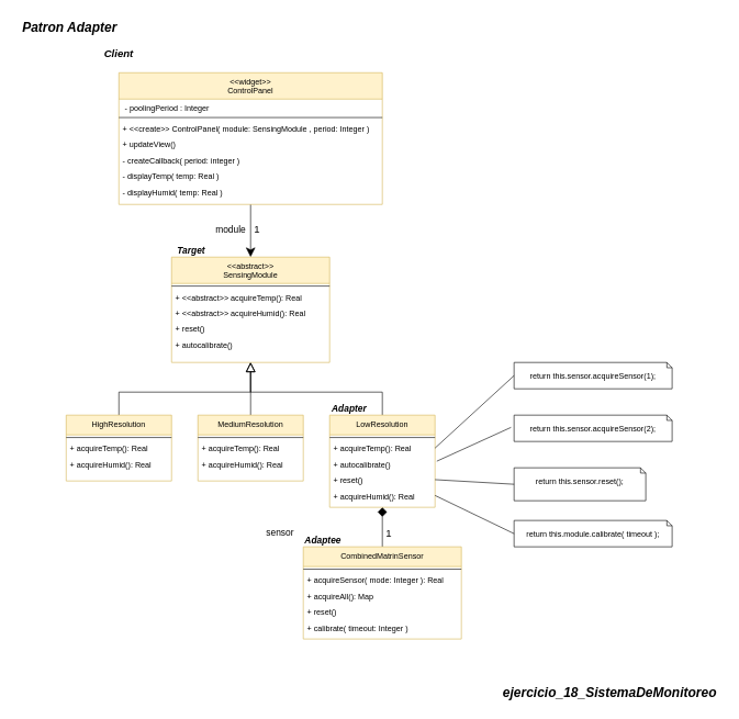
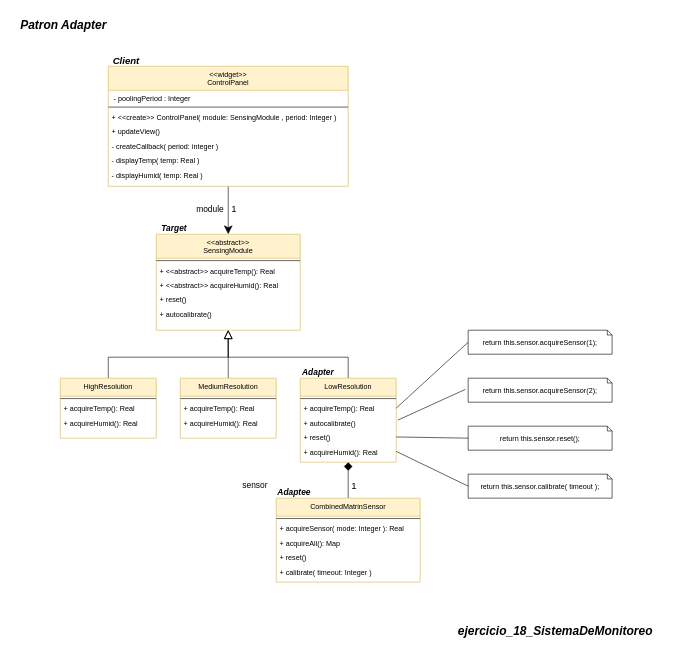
  <mxCell id="0" />
  <mxCell id="1" parent="0" />
  <mxCell id="2" value="&lt;b style=&quot;&quot;&gt;&lt;i&gt;&lt;font style=&quot;font-size: 20px;&quot;&gt;Patron Adapter&lt;/font&gt;&lt;/i&gt;&lt;/b&gt;" style="text;html=1;align=center;verticalAlign=middle;resizable=0;points=[];autosize=1;strokeColor=none;fillColor=none;" vertex="1" parent="1"><mxGeometry x="20" y="20" width="170" height="40" as="geometry" /></mxCell>
  <mxCell id="3" style="edgeStyle=orthogonalEdgeStyle;rounded=0;orthogonalLoop=1;jettySize=auto;html=1;endSize=12;startSize=12;" edge="1" parent="1" source="4" target="12"><mxGeometry relative="1" as="geometry" /></mxCell>
  <mxCell id="4" value="&lt;&lt;widget&gt;&gt;&#10;ControlPanel" style="swimlane;fontStyle=0;align=center;verticalAlign=top;childLayout=stackLayout;horizontal=1;startSize=40;horizontalStack=0;resizeParent=1;resizeLast=0;collapsible=1;marginBottom=0;rounded=0;shadow=0;strokeWidth=1;fillColor=#fff2cc;strokeColor=#d6b656;" vertex="1" parent="1"><mxGeometry x="180" y="110" width="400" height="200" as="geometry"><mxRectangle x="110" y="-20" width="160" height="26" as="alternateBounds" /></mxGeometry></mxCell>
  <mxCell id="5" value=" - poolingPeriod : Integer" style="text;align=left;verticalAlign=top;spacingLeft=4;spacingRight=4;overflow=hidden;rotatable=0;points=[[0,0.5],[1,0.5]];portConstraint=eastwest;rounded=0;shadow=0;html=0;" vertex="1" parent="4"><mxGeometry y="40" width="400" height="24" as="geometry" /></mxCell>
  <mxCell id="6" value="" style="line;html=1;strokeWidth=1;align=left;verticalAlign=middle;spacingTop=-1;spacingLeft=3;spacingRight=3;rotatable=0;labelPosition=right;points=[];portConstraint=eastwest;" vertex="1" parent="4"><mxGeometry y="64" width="400" height="8" as="geometry" /></mxCell>
  <mxCell id="7" value="+ &lt;&lt;create&gt;&gt; ControlPanel( module: SensingModule , period: Integer )" style="text;align=left;verticalAlign=top;spacingLeft=4;spacingRight=4;overflow=hidden;rotatable=0;points=[[0,0.5],[1,0.5]];portConstraint=eastwest;rounded=0;shadow=0;html=0;" vertex="1" parent="4"><mxGeometry y="72" width="400" height="24" as="geometry" /></mxCell>
  <mxCell id="8" value="+ updateView()" style="text;align=left;verticalAlign=top;spacingLeft=4;spacingRight=4;overflow=hidden;rotatable=0;points=[[0,0.5],[1,0.5]];portConstraint=eastwest;rounded=0;shadow=0;html=0;" vertex="1" parent="4"><mxGeometry y="96" width="400" height="24" as="geometry" /></mxCell>
  <mxCell id="9" value="- createCallback( period: integer )" style="text;align=left;verticalAlign=top;spacingLeft=4;spacingRight=4;overflow=hidden;rotatable=0;points=[[0,0.5],[1,0.5]];portConstraint=eastwest;rounded=0;shadow=0;html=0;" vertex="1" parent="4"><mxGeometry y="120" width="400" height="24" as="geometry" /></mxCell>
  <mxCell id="10" value="- displayTemp( temp: Real )" style="text;align=left;verticalAlign=top;spacingLeft=4;spacingRight=4;overflow=hidden;rotatable=0;points=[[0,0.5],[1,0.5]];portConstraint=eastwest;rounded=0;shadow=0;html=0;" vertex="1" parent="4"><mxGeometry y="144" width="400" height="24" as="geometry" /></mxCell>
  <mxCell id="11" value="- displayHumid( temp: Real )" style="text;align=left;verticalAlign=top;spacingLeft=4;spacingRight=4;overflow=hidden;rotatable=0;points=[[0,0.5],[1,0.5]];portConstraint=eastwest;rounded=0;shadow=0;html=0;" vertex="1" parent="4"><mxGeometry y="168" width="400" height="24" as="geometry" /></mxCell>
  <mxCell id="12" value="&lt;&lt;abstract&gt;&gt;&#10;SensingModule" style="swimlane;fontStyle=0;align=center;verticalAlign=top;childLayout=stackLayout;horizontal=1;startSize=40;horizontalStack=0;resizeParent=1;resizeLast=0;collapsible=1;marginBottom=0;rounded=0;shadow=0;strokeWidth=1;fillColor=#fff2cc;strokeColor=#d6b656;" vertex="1" parent="1"><mxGeometry x="260" y="390" width="240" height="160" as="geometry"><mxRectangle x="110" y="-20" width="160" height="26" as="alternateBounds" /></mxGeometry></mxCell>
  <mxCell id="13" value="" style="line;html=1;strokeWidth=1;align=left;verticalAlign=middle;spacingTop=-1;spacingLeft=3;spacingRight=3;rotatable=0;labelPosition=right;points=[];portConstraint=eastwest;" vertex="1" parent="12"><mxGeometry y="40" width="240" height="8" as="geometry" /></mxCell>
  <mxCell id="14" value="+ &lt;&lt;abstract&gt;&gt; acquireTemp(): Real" style="text;align=left;verticalAlign=top;spacingLeft=4;spacingRight=4;overflow=hidden;rotatable=0;points=[[0,0.5],[1,0.5]];portConstraint=eastwest;rounded=0;shadow=0;html=0;" vertex="1" parent="12"><mxGeometry y="48" width="240" height="24" as="geometry" /></mxCell>
  <mxCell id="15" value="+ &lt;&lt;abstract&gt;&gt; acquireHumid(): Real" style="text;align=left;verticalAlign=top;spacingLeft=4;spacingRight=4;overflow=hidden;rotatable=0;points=[[0,0.5],[1,0.5]];portConstraint=eastwest;rounded=0;shadow=0;html=0;" vertex="1" parent="12"><mxGeometry y="72" width="240" height="24" as="geometry" /></mxCell>
  <mxCell id="16" value="+ reset()" style="text;align=left;verticalAlign=top;spacingLeft=4;spacingRight=4;overflow=hidden;rotatable=0;points=[[0,0.5],[1,0.5]];portConstraint=eastwest;rounded=0;shadow=0;html=0;" vertex="1" parent="12"><mxGeometry y="96" width="240" height="24" as="geometry" /></mxCell>
  <mxCell id="17" value="+ autocalibrate()" style="text;align=left;verticalAlign=top;spacingLeft=4;spacingRight=4;overflow=hidden;rotatable=0;points=[[0,0.5],[1,0.5]];portConstraint=eastwest;rounded=0;shadow=0;html=0;" vertex="1" parent="12"><mxGeometry y="120" width="240" height="24" as="geometry" /></mxCell>
  <mxCell id="18" style="edgeStyle=orthogonalEdgeStyle;rounded=0;orthogonalLoop=1;jettySize=auto;html=1;endSize=12;startSize=12;endArrow=block;endFill=0;" edge="1" parent="1" source="19" target="12"><mxGeometry relative="1" as="geometry" /></mxCell>
  <mxCell id="19" value="HighResolution" style="swimlane;fontStyle=0;align=center;verticalAlign=top;childLayout=stackLayout;horizontal=1;startSize=30;horizontalStack=0;resizeParent=1;resizeLast=0;collapsible=1;marginBottom=0;rounded=0;shadow=0;strokeWidth=1;fillColor=#fff2cc;strokeColor=#d6b656;" vertex="1" parent="1"><mxGeometry x="100" y="630" width="160" height="100" as="geometry"><mxRectangle x="110" y="-20" width="160" height="26" as="alternateBounds" /></mxGeometry></mxCell>
  <mxCell id="20" value="" style="line;html=1;strokeWidth=1;align=left;verticalAlign=middle;spacingTop=-1;spacingLeft=3;spacingRight=3;rotatable=0;labelPosition=right;points=[];portConstraint=eastwest;" vertex="1" parent="19"><mxGeometry y="30" width="160" height="8" as="geometry" /></mxCell>
  <mxCell id="21" value="+ acquireTemp(): Real" style="text;align=left;verticalAlign=top;spacingLeft=4;spacingRight=4;overflow=hidden;rotatable=0;points=[[0,0.5],[1,0.5]];portConstraint=eastwest;rounded=0;shadow=0;html=0;" vertex="1" parent="19"><mxGeometry y="38" width="160" height="24" as="geometry" /></mxCell>
  <mxCell id="22" value="+ acquireHumid(): Real" style="text;align=left;verticalAlign=top;spacingLeft=4;spacingRight=4;overflow=hidden;rotatable=0;points=[[0,0.5],[1,0.5]];portConstraint=eastwest;rounded=0;shadow=0;html=0;" vertex="1" parent="19"><mxGeometry y="62" width="160" height="24" as="geometry" /></mxCell>
  <mxCell id="23" style="edgeStyle=orthogonalEdgeStyle;rounded=0;orthogonalLoop=1;jettySize=auto;html=1;endSize=12;startSize=12;endArrow=block;endFill=0;" edge="1" parent="1" source="24" target="12"><mxGeometry relative="1" as="geometry" /></mxCell>
  <mxCell id="24" value="MediumResolution" style="swimlane;fontStyle=0;align=center;verticalAlign=top;childLayout=stackLayout;horizontal=1;startSize=30;horizontalStack=0;resizeParent=1;resizeLast=0;collapsible=1;marginBottom=0;rounded=0;shadow=0;strokeWidth=1;fillColor=#fff2cc;strokeColor=#d6b656;" vertex="1" parent="1"><mxGeometry x="300" y="630" width="160" height="100" as="geometry"><mxRectangle x="110" y="-20" width="160" height="26" as="alternateBounds" /></mxGeometry></mxCell>
  <mxCell id="25" value="" style="line;html=1;strokeWidth=1;align=left;verticalAlign=middle;spacingTop=-1;spacingLeft=3;spacingRight=3;rotatable=0;labelPosition=right;points=[];portConstraint=eastwest;" vertex="1" parent="24"><mxGeometry y="30" width="160" height="8" as="geometry" /></mxCell>
  <mxCell id="26" value="+ acquireTemp(): Real" style="text;align=left;verticalAlign=top;spacingLeft=4;spacingRight=4;overflow=hidden;rotatable=0;points=[[0,0.5],[1,0.5]];portConstraint=eastwest;rounded=0;shadow=0;html=0;" vertex="1" parent="24"><mxGeometry y="38" width="160" height="24" as="geometry" /></mxCell>
  <mxCell id="27" value="+ acquireHumid(): Real" style="text;align=left;verticalAlign=top;spacingLeft=4;spacingRight=4;overflow=hidden;rotatable=0;points=[[0,0.5],[1,0.5]];portConstraint=eastwest;rounded=0;shadow=0;html=0;" vertex="1" parent="24"><mxGeometry y="62" width="160" height="26" as="geometry" /></mxCell>
  <mxCell id="28" value="module" style="text;html=1;align=center;verticalAlign=middle;whiteSpace=wrap;rounded=0;fontSize=14;" vertex="1" parent="1"><mxGeometry x="320" y="340" width="60" height="15" as="geometry" /></mxCell>
  <mxCell id="29" value="1" style="text;html=1;align=center;verticalAlign=middle;whiteSpace=wrap;rounded=0;fontSize=16;" vertex="1" parent="1"><mxGeometry x="380" y="340" width="20" height="15" as="geometry" /></mxCell>
  <mxCell id="30" style="edgeStyle=orthogonalEdgeStyle;rounded=0;orthogonalLoop=1;jettySize=auto;html=1;endSize=12;startSize=12;endArrow=diamond;" edge="1" parent="1" source="31" target="39"><mxGeometry relative="1" as="geometry" /></mxCell>
  <mxCell id="31" value="CombinedMatrinSensor" style="swimlane;fontStyle=0;align=center;verticalAlign=top;childLayout=stackLayout;horizontal=1;startSize=30;horizontalStack=0;resizeParent=1;resizeLast=0;collapsible=1;marginBottom=0;rounded=0;shadow=0;strokeWidth=1;fillColor=#fff2cc;strokeColor=#d6b656;" vertex="1" parent="1"><mxGeometry x="460" y="830" width="240" height="140" as="geometry"><mxRectangle x="110" y="-20" width="160" height="26" as="alternateBounds" /></mxGeometry></mxCell>
  <mxCell id="32" value="" style="line;html=1;strokeWidth=1;align=left;verticalAlign=middle;spacingTop=-1;spacingLeft=3;spacingRight=3;rotatable=0;labelPosition=right;points=[];portConstraint=eastwest;" vertex="1" parent="31"><mxGeometry y="30" width="240" height="8" as="geometry" /></mxCell>
  <mxCell id="33" value="+ acquireSensor( mode: Integer ): Real" style="text;align=left;verticalAlign=top;spacingLeft=4;spacingRight=4;overflow=hidden;rotatable=0;points=[[0,0.5],[1,0.5]];portConstraint=eastwest;rounded=0;shadow=0;html=0;" vertex="1" parent="31"><mxGeometry y="38" width="240" height="24" as="geometry" /></mxCell>
  <mxCell id="34" value="+ acquireAll(): Map" style="text;align=left;verticalAlign=top;spacingLeft=4;spacingRight=4;overflow=hidden;rotatable=0;points=[[0,0.5],[1,0.5]];portConstraint=eastwest;rounded=0;shadow=0;html=0;" vertex="1" parent="31"><mxGeometry y="62" width="240" height="24" as="geometry" /></mxCell>
  <mxCell id="35" value="+ reset()" style="text;align=left;verticalAlign=top;spacingLeft=4;spacingRight=4;overflow=hidden;rotatable=0;points=[[0,0.5],[1,0.5]];portConstraint=eastwest;rounded=0;shadow=0;html=0;" vertex="1" parent="31"><mxGeometry y="86" width="240" height="24" as="geometry" /></mxCell>
  <mxCell id="36" value="+ calibrate( timeout: Integer )" style="text;align=left;verticalAlign=top;spacingLeft=4;spacingRight=4;overflow=hidden;rotatable=0;points=[[0,0.5],[1,0.5]];portConstraint=eastwest;rounded=0;shadow=0;html=0;" vertex="1" parent="31"><mxGeometry y="110" width="240" height="24" as="geometry" /></mxCell>
  <mxCell id="37" value="&lt;span style=&quot;font-size: 20px;&quot;&gt;&lt;b&gt;&lt;i&gt;ejercicio_18_SistemaDeMonitoreo&lt;/i&gt;&lt;/b&gt;&lt;/span&gt;" style="text;html=1;align=center;verticalAlign=middle;resizable=0;points=[];autosize=1;strokeColor=none;fillColor=none;" vertex="1" parent="1"><mxGeometry x="750" y="1030" width="350" height="40" as="geometry" /></mxCell>
  <mxCell id="38" style="edgeStyle=orthogonalEdgeStyle;rounded=0;orthogonalLoop=1;jettySize=auto;html=1;endSize=12;startSize=12;endArrow=block;endFill=0;" edge="1" parent="1" source="39" target="12"><mxGeometry relative="1" as="geometry" /></mxCell>
  <mxCell id="39" value="LowResolution" style="swimlane;fontStyle=0;align=center;verticalAlign=top;childLayout=stackLayout;horizontal=1;startSize=30;horizontalStack=0;resizeParent=1;resizeLast=0;collapsible=1;marginBottom=0;rounded=0;shadow=0;strokeWidth=1;fillColor=#fff2cc;strokeColor=#d6b656;" vertex="1" parent="1"><mxGeometry x="500" y="630" width="160" height="140" as="geometry"><mxRectangle x="110" y="-20" width="160" height="26" as="alternateBounds" /></mxGeometry></mxCell>
  <mxCell id="40" value="" style="line;html=1;strokeWidth=1;align=left;verticalAlign=middle;spacingTop=-1;spacingLeft=3;spacingRight=3;rotatable=0;labelPosition=right;points=[];portConstraint=eastwest;" vertex="1" parent="39"><mxGeometry y="30" width="160" height="8" as="geometry" /></mxCell>
  <mxCell id="41" value="+ acquireTemp(): Real" style="text;align=left;verticalAlign=top;spacingLeft=4;spacingRight=4;overflow=hidden;rotatable=0;points=[[0,0.5],[1,0.5]];portConstraint=eastwest;rounded=0;shadow=0;html=0;" vertex="1" parent="39"><mxGeometry y="38" width="160" height="24" as="geometry" /></mxCell>
  <mxCell id="42" value="+ autocalibrate()" style="text;align=left;verticalAlign=top;spacingLeft=4;spacingRight=4;overflow=hidden;rotatable=0;points=[[0,0.5],[1,0.5]];portConstraint=eastwest;rounded=0;shadow=0;html=0;" vertex="1" parent="39"><mxGeometry y="62" width="160" height="24" as="geometry" /></mxCell>
  <mxCell id="43" value="+ reset()" style="text;align=left;verticalAlign=top;spacingLeft=4;spacingRight=4;overflow=hidden;rotatable=0;points=[[0,0.5],[1,0.5]];portConstraint=eastwest;rounded=0;shadow=0;html=0;" vertex="1" parent="39"><mxGeometry y="86" width="160" height="24" as="geometry" /></mxCell>
  <mxCell id="44" value="+ acquireHumid(): Real" style="text;align=left;verticalAlign=top;spacingLeft=4;spacingRight=4;overflow=hidden;rotatable=0;points=[[0,0.5],[1,0.5]];portConstraint=eastwest;rounded=0;shadow=0;html=0;" vertex="1" parent="39"><mxGeometry y="110" width="160" height="24" as="geometry" /></mxCell>
  <mxCell id="45" value="return this.sensor.acquireSensor(1);" style="shape=note2;boundedLbl=1;whiteSpace=wrap;html=1;size=8;verticalAlign=top;align=center;" vertex="1" parent="1"><mxGeometry x="780" y="550" width="240" height="40" as="geometry" /></mxCell>
  <mxCell id="46" value="return this.sensor.acquireSensor(2);" style="shape=note2;boundedLbl=1;whiteSpace=wrap;html=1;size=8;verticalAlign=top;align=center;" vertex="1" parent="1"><mxGeometry x="780" y="630" width="240" height="40" as="geometry" /></mxCell>
- <mxCell id="47" value="return this.sensor.reset();" style="shape=note2;boundedLbl=1;whiteSpace=wrap;html=1;size=8;verticalAlign=top;align=center;" vertex="1" parent="1"><mxGeometry x="780" y="710" width="200" height="50" as="geometry" /></mxCell>
- <mxCell id="48" value="return this.module.calibrate( timeout );" style="shape=note2;boundedLbl=1;whiteSpace=wrap;html=1;size=8;verticalAlign=top;align=center;" vertex="1" parent="1"><mxGeometry x="780" y="790" width="240" height="40" as="geometry" /></mxCell>
+ <mxCell id="47" value="return this.sensor.reset();" style="shape=note2;boundedLbl=1;whiteSpace=wrap;html=1;size=8;verticalAlign=top;align=center;" vertex="1" parent="1"><mxGeometry x="780" y="710" width="240" height="40" as="geometry" /></mxCell>
+ <mxCell id="48" value="return this.sensor.calibrate( timeout );" style="shape=note2;boundedLbl=1;whiteSpace=wrap;html=1;size=8;verticalAlign=top;align=center;" vertex="1" parent="1"><mxGeometry x="780" y="790" width="240" height="40" as="geometry" /></mxCell>
  <mxCell id="49" value="" style="edgeStyle=none;orthogonalLoop=1;jettySize=auto;html=1;rounded=0;entryX=0;entryY=0.5;entryDx=0;entryDy=0;entryPerimeter=0;exitX=1;exitY=0.5;exitDx=0;exitDy=0;endArrow=none;endFill=0;" edge="1" parent="1" source="41" target="45"><mxGeometry width="100" relative="1" as="geometry"><mxPoint x="620" y="590" as="sourcePoint" /><mxPoint x="720" y="590" as="targetPoint" /><Array as="points" /></mxGeometry></mxCell>
  <mxCell id="50" value="" style="edgeStyle=none;orthogonalLoop=1;jettySize=auto;html=1;rounded=0;entryX=-0.019;entryY=0.465;entryDx=0;entryDy=0;entryPerimeter=0;exitX=1.017;exitY=0.331;exitDx=0;exitDy=0;endArrow=none;endFill=0;exitPerimeter=0;" edge="1" parent="1" source="42" target="46"><mxGeometry width="100" relative="1" as="geometry"><mxPoint x="670" y="690" as="sourcePoint" /><mxPoint x="790" y="580" as="targetPoint" /><Array as="points" /></mxGeometry></mxCell>
  <mxCell id="51" value="" style="edgeStyle=none;orthogonalLoop=1;jettySize=auto;html=1;rounded=0;entryX=0;entryY=0.5;entryDx=0;entryDy=0;entryPerimeter=0;exitX=1;exitY=0.5;exitDx=0;exitDy=0;endArrow=none;endFill=0;" edge="1" parent="1" source="43" target="47"><mxGeometry width="100" relative="1" as="geometry"><mxPoint x="673" y="710" as="sourcePoint" /><mxPoint x="785" y="659" as="targetPoint" /><Array as="points" /></mxGeometry></mxCell>
  <mxCell id="52" value="" style="edgeStyle=none;orthogonalLoop=1;jettySize=auto;html=1;rounded=0;entryX=0;entryY=0.5;entryDx=0;entryDy=0;entryPerimeter=0;exitX=1;exitY=0.5;exitDx=0;exitDy=0;endArrow=none;endFill=0;" edge="1" parent="1" source="44" target="48"><mxGeometry width="100" relative="1" as="geometry"><mxPoint x="670" y="738" as="sourcePoint" /><mxPoint x="790" y="740" as="targetPoint" /><Array as="points" /></mxGeometry></mxCell>
  <mxCell id="53" value="sensor" style="text;html=1;align=center;verticalAlign=middle;whiteSpace=wrap;rounded=0;fontSize=14;" vertex="1" parent="1"><mxGeometry x="400" y="800" width="50" height="15" as="geometry" /></mxCell>
  <mxCell id="54" value="1" style="text;html=1;align=center;verticalAlign=middle;whiteSpace=wrap;rounded=0;fontSize=16;" vertex="1" parent="1"><mxGeometry x="580" y="802.5" width="20" height="15" as="geometry" /></mxCell>
  <mxCell id="55" value="&lt;b style=&quot;font-size: 14px;&quot;&gt;&lt;i style=&quot;font-size: 14px;&quot;&gt;Adapter&lt;/i&gt;&lt;/b&gt;" style="text;html=1;align=center;verticalAlign=middle;whiteSpace=wrap;rounded=0;fontSize=14;" vertex="1" parent="1"><mxGeometry x="500" y="610" width="60" height="20" as="geometry" /></mxCell>
  <mxCell id="56" value="&lt;b style=&quot;font-size: 14px;&quot;&gt;&lt;i style=&quot;font-size: 14px;&quot;&gt;Adaptee&lt;/i&gt;&lt;/b&gt;" style="text;html=1;align=center;verticalAlign=middle;whiteSpace=wrap;rounded=0;fontSize=14;" vertex="1" parent="1"><mxGeometry x="460" y="810" width="60" height="20" as="geometry" /></mxCell>
  <mxCell id="57" value="&lt;b style=&quot;font-size: 14px;&quot;&gt;&lt;i style=&quot;font-size: 14px;&quot;&gt;Target&lt;/i&gt;&lt;/b&gt;" style="text;html=1;align=center;verticalAlign=middle;whiteSpace=wrap;rounded=0;fontSize=14;" vertex="1" parent="1"><mxGeometry x="260" y="370" width="60" height="20" as="geometry" /></mxCell>
- <mxCell id="58" value="&lt;b style=&quot;font-size: 16px;&quot;&gt;&lt;i style=&quot;font-size: 16px;&quot;&gt;Client&lt;/i&gt;&lt;/b&gt;" style="text;html=1;align=center;verticalAlign=middle;whiteSpace=wrap;rounded=0;fontSize=16;" vertex="1" parent="1"><mxGeometry x="150" y="70" width="60" height="20" as="geometry" /></mxCell>
+ <mxCell id="58" value="&lt;b style=&quot;font-size: 16px;&quot;&gt;&lt;i style=&quot;font-size: 16px;&quot;&gt;Client&lt;/i&gt;&lt;/b&gt;" style="text;html=1;align=center;verticalAlign=middle;whiteSpace=wrap;rounded=0;fontSize=16;" vertex="1" parent="1"><mxGeometry x="180" y="90" width="60" height="20" as="geometry" /></mxCell>
